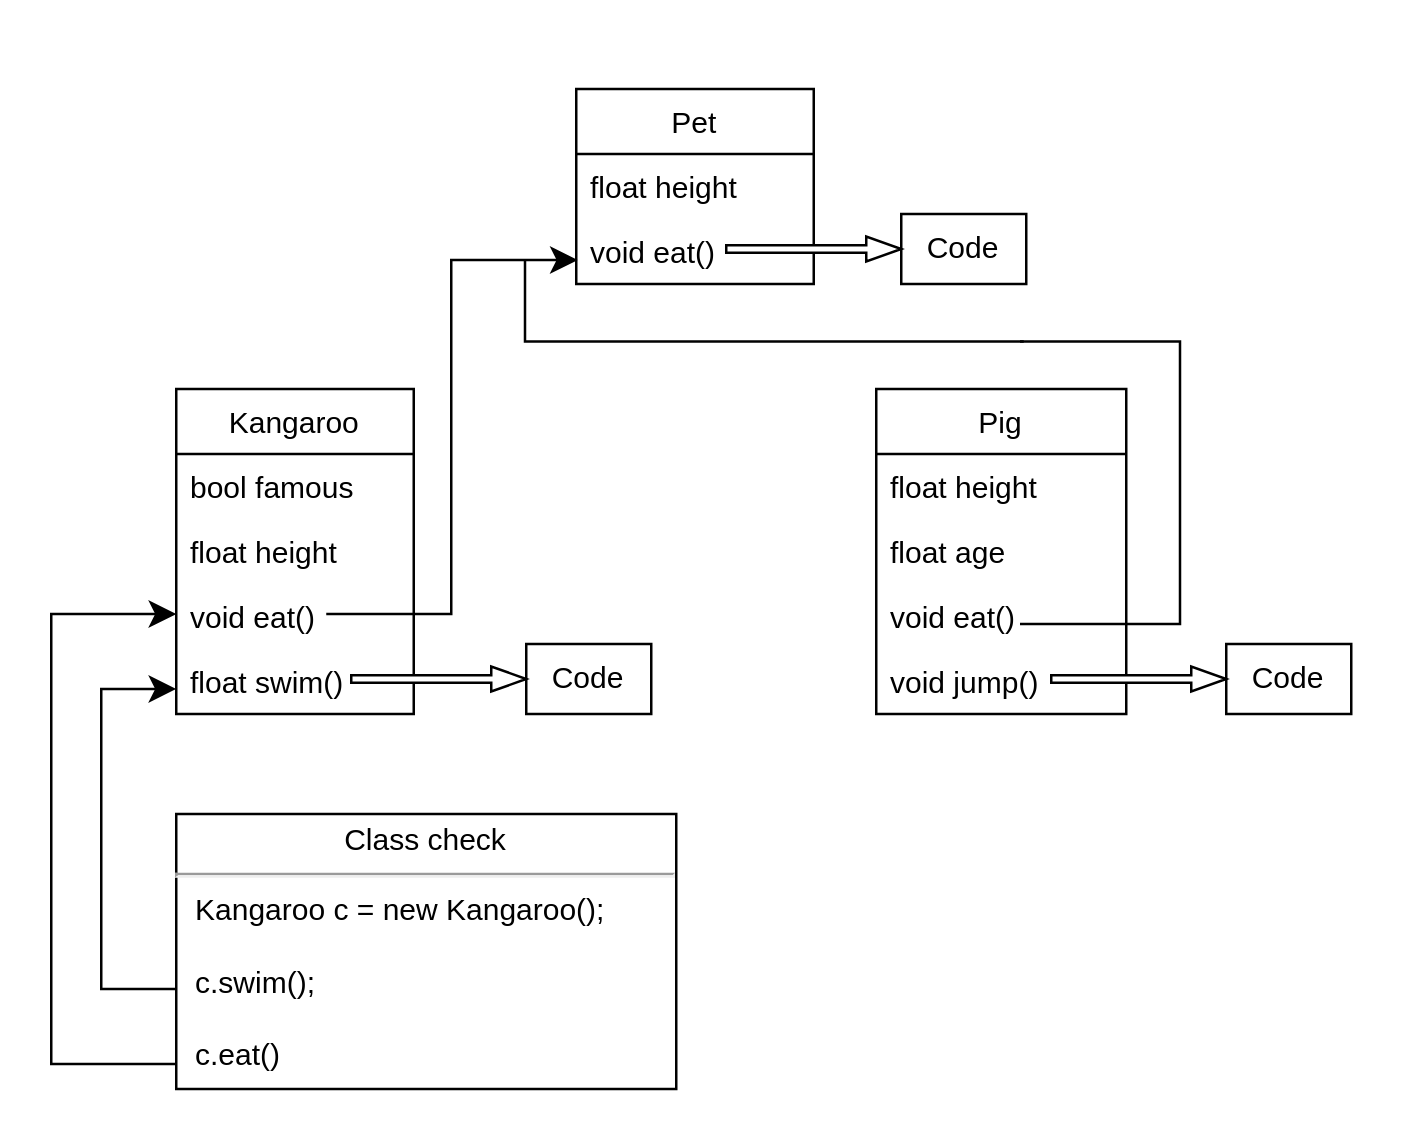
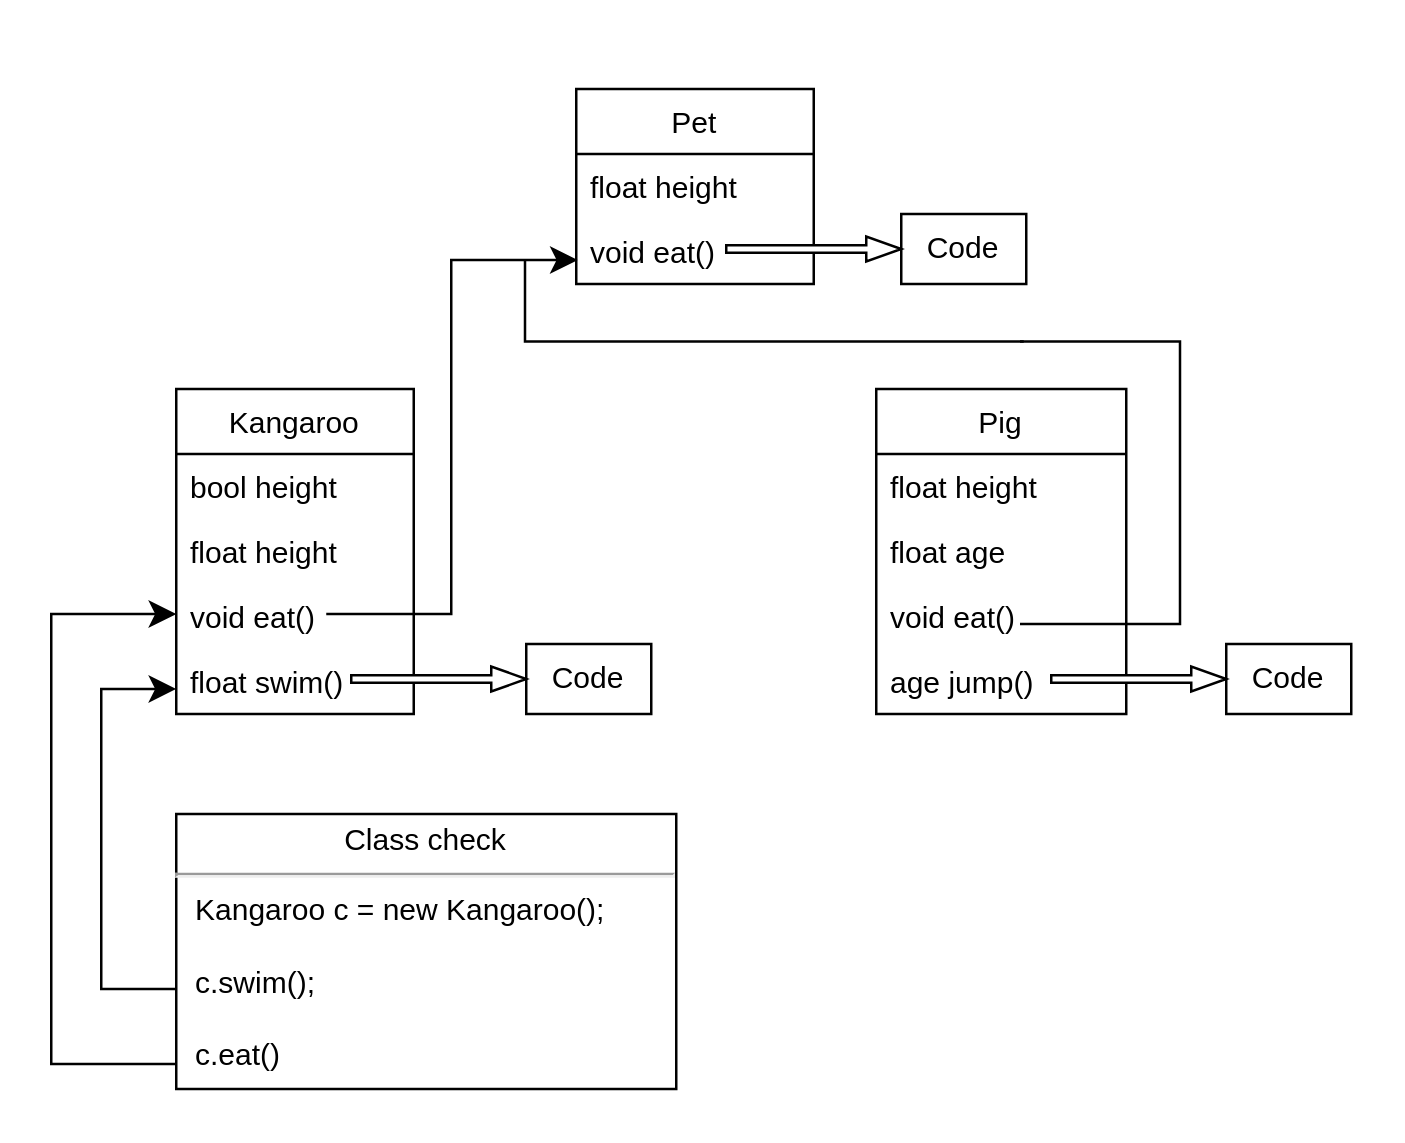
  <mxCell id="0" />
  <mxCell id="1" parent="0" />
  <mxCell id="2" value="Pet" style="swimlane;fontStyle=0;childLayout=stackLayout;horizontal=1;startSize=26;fillColor=none;horizontalStack=0;resizeParent=1;resizeParentMax=0;resizeLast=0;collapsible=1;marginBottom=0;" parent="1" vertex="1"><mxGeometry x="230" y="35" width="95" height="78" as="geometry" /></mxCell>
  <mxCell id="3" value="float height" style="text;strokeColor=none;fillColor=none;align=left;verticalAlign=top;spacingLeft=4;spacingRight=4;overflow=hidden;rotatable=0;points=[[0,0.5],[1,0.5]];portConstraint=eastwest;" parent="2" vertex="1"><mxGeometry y="26" width="95" height="26" as="geometry" /></mxCell>
  <mxCell id="4" value="void eat()" style="text;strokeColor=none;fillColor=none;align=left;verticalAlign=top;spacingLeft=4;spacingRight=4;overflow=hidden;rotatable=0;points=[[0,0.5],[1,0.5]];portConstraint=eastwest;" parent="2" vertex="1"><mxGeometry y="52" width="95" height="26" as="geometry" /></mxCell>
  <mxCell id="5" value="Pig" style="swimlane;fontStyle=0;childLayout=stackLayout;horizontal=1;startSize=26;fillColor=none;horizontalStack=0;resizeParent=1;resizeParentMax=0;resizeLast=0;collapsible=1;marginBottom=0;" parent="1" vertex="1"><mxGeometry x="350" y="155" width="100" height="130" as="geometry"><mxRectangle x="80" y="160" width="60" height="30" as="alternateBounds" /></mxGeometry></mxCell>
  <mxCell id="6" value="float height" style="text;strokeColor=none;fillColor=none;align=left;verticalAlign=top;spacingLeft=4;spacingRight=4;overflow=hidden;rotatable=0;points=[[0,0.5],[1,0.5]];portConstraint=eastwest;" parent="5" vertex="1"><mxGeometry y="26" width="100" height="26" as="geometry" /></mxCell>
  <mxCell id="7" value="float age" style="text;strokeColor=none;fillColor=none;align=left;verticalAlign=top;spacingLeft=4;spacingRight=4;overflow=hidden;rotatable=0;points=[[0,0.5],[1,0.5]];portConstraint=eastwest;" parent="5" vertex="1"><mxGeometry y="52" width="100" height="26" as="geometry" /></mxCell>
  <mxCell id="8" value="void eat()" style="text;strokeColor=none;fillColor=none;align=left;verticalAlign=top;spacingLeft=4;spacingRight=4;overflow=hidden;rotatable=0;points=[[0,0.5],[1,0.5]];portConstraint=eastwest;" parent="5" vertex="1"><mxGeometry y="78" width="100" height="26" as="geometry" /></mxCell>
- <mxCell id="9" value="void jump()" style="text;strokeColor=none;fillColor=none;align=left;verticalAlign=top;spacingLeft=4;spacingRight=4;overflow=hidden;rotatable=0;points=[[0,0.5],[1,0.5]];portConstraint=eastwest;" parent="5" vertex="1"><mxGeometry y="104" width="100" height="26" as="geometry" /></mxCell>
+ <mxCell id="9" value="age jump()" style="text;strokeColor=none;fillColor=none;align=left;verticalAlign=top;spacingLeft=4;spacingRight=4;overflow=hidden;rotatable=0;points=[[0,0.5],[1,0.5]];portConstraint=eastwest;" parent="5" vertex="1"><mxGeometry y="104" width="100" height="26" as="geometry" /></mxCell>
  <mxCell id="10" value="Kangaroo" style="swimlane;fontStyle=0;childLayout=stackLayout;horizontal=1;startSize=26;fillColor=none;horizontalStack=0;resizeParent=1;resizeParentMax=0;resizeLast=0;collapsible=1;marginBottom=0;" parent="1" vertex="1"><mxGeometry x="70" y="155" width="95" height="130" as="geometry" /></mxCell>
- <mxCell id="11" value="bool famous" style="text;strokeColor=none;fillColor=none;align=left;verticalAlign=top;spacingLeft=4;spacingRight=4;overflow=hidden;rotatable=0;points=[[0,0.5],[1,0.5]];portConstraint=eastwest;" parent="10" vertex="1"><mxGeometry y="26" width="95" height="26" as="geometry" /></mxCell>
+ <mxCell id="11" value="bool height" style="text;strokeColor=none;fillColor=none;align=left;verticalAlign=top;spacingLeft=4;spacingRight=4;overflow=hidden;rotatable=0;points=[[0,0.5],[1,0.5]];portConstraint=eastwest;" parent="10" vertex="1"><mxGeometry y="26" width="95" height="26" as="geometry" /></mxCell>
  <mxCell id="12" value="float height" style="text;strokeColor=none;fillColor=none;align=left;verticalAlign=top;spacingLeft=4;spacingRight=4;overflow=hidden;rotatable=0;points=[[0,0.5],[1,0.5]];portConstraint=eastwest;" parent="10" vertex="1"><mxGeometry y="52" width="95" height="26" as="geometry" /></mxCell>
  <mxCell id="13" value="void eat()" style="text;strokeColor=none;fillColor=none;align=left;verticalAlign=top;spacingLeft=4;spacingRight=4;overflow=hidden;rotatable=0;points=[[0,0.5],[1,0.5]];portConstraint=eastwest;" parent="10" vertex="1"><mxGeometry y="78" width="95" height="26" as="geometry" /></mxCell>
  <mxCell id="14" value="float swim()" style="text;strokeColor=none;fillColor=none;align=left;verticalAlign=top;spacingLeft=4;spacingRight=4;overflow=hidden;rotatable=0;points=[[0,0.5],[1,0.5]];portConstraint=eastwest;" parent="10" vertex="1"><mxGeometry y="104" width="95" height="26" as="geometry" /></mxCell>
  <mxCell id="15" value="Code" style="rounded=0;whiteSpace=wrap;html=1;" parent="1" vertex="1"><mxGeometry x="360" y="85" width="50" height="28" as="geometry" /></mxCell>
  <mxCell id="16" value="" style="shape=singleArrow;whiteSpace=wrap;html=1;" parent="1" vertex="1"><mxGeometry x="290" y="94" width="70" height="10" as="geometry" /></mxCell>
  <mxCell id="17" value="Code" style="rounded=0;whiteSpace=wrap;html=1;" parent="1" vertex="1"><mxGeometry x="490" y="257" width="50" height="28" as="geometry" /></mxCell>
  <mxCell id="18" value="" style="shape=singleArrow;whiteSpace=wrap;html=1;" parent="1" vertex="1"><mxGeometry x="420" y="266" width="70" height="10" as="geometry" /></mxCell>
  <mxCell id="19" value="Code" style="rounded=0;whiteSpace=wrap;html=1;" parent="1" vertex="1"><mxGeometry x="210" y="257" width="50" height="28" as="geometry" /></mxCell>
  <mxCell id="20" value="" style="shape=singleArrow;whiteSpace=wrap;html=1;" parent="1" vertex="1"><mxGeometry x="140" y="266" width="70" height="10" as="geometry" /></mxCell>
  <mxCell id="21" value="" style="edgeStyle=segmentEdgeStyle;endArrow=classic;html=1;curved=0;rounded=0;endSize=8;startSize=8;entryX=0.006;entryY=0.631;entryDx=0;entryDy=0;entryPerimeter=0;" parent="1" target="4" edge="1"><mxGeometry width="50" height="50" relative="1" as="geometry"><mxPoint x="130" y="245" as="sourcePoint" /><mxPoint x="210" y="105" as="targetPoint" /><Array as="points"><mxPoint x="180" y="245" /><mxPoint x="180" y="103" /></Array></mxGeometry></mxCell>
  <mxCell id="22" value="&lt;p style=&quot;margin: 4px 0px 0px; text-align: center;&quot;&gt;Class check&lt;/p&gt;&lt;hr&gt;&lt;p style=&quot;margin:0px;margin-left:8px;&quot;&gt;Kangaroo c = new Kangaroo();&lt;/p&gt;&lt;p style=&quot;margin:0px;margin-left:8px;&quot;&gt;&lt;br&gt;&lt;/p&gt;&lt;p style=&quot;margin:0px;margin-left:8px;&quot;&gt;c.swim();&lt;/p&gt;&lt;p style=&quot;margin:0px;margin-left:8px;&quot;&gt;&lt;br&gt;&lt;/p&gt;&lt;p style=&quot;margin:0px;margin-left:8px;&quot;&gt;c.eat()&lt;/p&gt;" style="verticalAlign=top;align=left;overflow=fill;fontSize=12;fontFamily=Helvetica;html=1;" parent="1" vertex="1"><mxGeometry x="70" y="325" width="200" height="110" as="geometry" /></mxCell>
  <mxCell id="23" value="" style="edgeStyle=segmentEdgeStyle;endArrow=classic;html=1;curved=0;rounded=0;endSize=8;startSize=8;entryX=0;entryY=0.615;entryDx=0;entryDy=0;entryPerimeter=0;" parent="1" target="14" edge="1"><mxGeometry width="50" height="50" relative="1" as="geometry"><mxPoint x="70" y="395" as="sourcePoint" /><mxPoint x="60" y="275" as="targetPoint" /><Array as="points"><mxPoint x="40" y="395" /><mxPoint x="40" y="275" /></Array></mxGeometry></mxCell>
  <mxCell id="24" value="" style="edgeStyle=segmentEdgeStyle;endArrow=classic;html=1;curved=0;rounded=0;endSize=8;startSize=8;entryX=0;entryY=0.462;entryDx=0;entryDy=0;entryPerimeter=0;exitX=0;exitY=0.909;exitDx=0;exitDy=0;exitPerimeter=0;" parent="1" source="22" target="13" edge="1"><mxGeometry width="50" height="50" relative="1" as="geometry"><mxPoint x="40" y="495" as="sourcePoint" /><mxPoint x="60" y="245" as="targetPoint" /><Array as="points"><mxPoint x="20" y="425" /><mxPoint x="20" y="245" /></Array></mxGeometry></mxCell>
  <mxCell id="25" value="" style="shape=partialRectangle;whiteSpace=wrap;html=1;bottom=1;right=1;left=1;top=0;fillColor=none;routingCenterX=-0.5;rotation=-90;" parent="1" vertex="1"><mxGeometry x="383.25" y="160.75" width="113" height="63.5" as="geometry" /></mxCell>
  <mxCell id="26" value="" style="shape=partialRectangle;whiteSpace=wrap;html=1;bottom=0;right=0;fillColor=none;rotation=-90;" parent="1" vertex="1"><mxGeometry x="292.75" y="20.25" width="32.5" height="199" as="geometry" /></mxCell>
